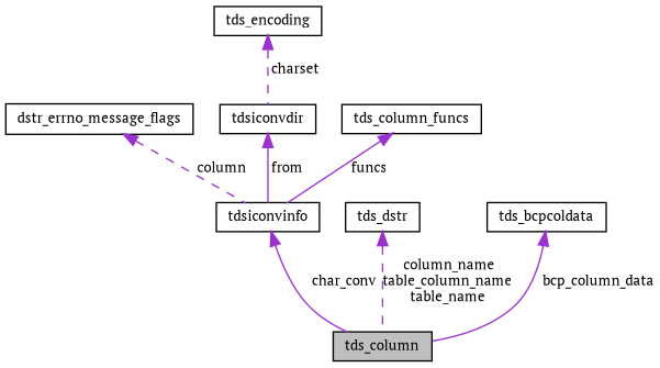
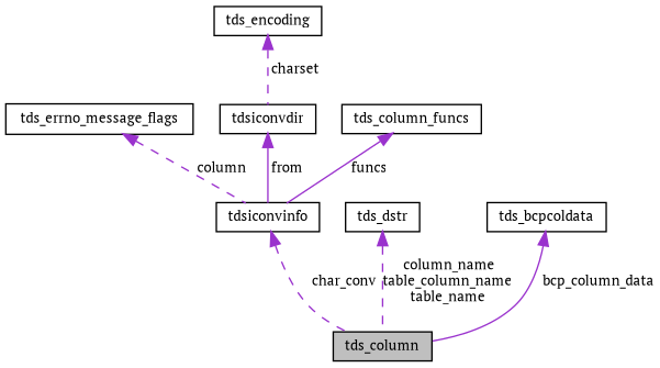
  digraph {
    fontname="PT Serif"
    node [color=black fillcolor=white fontname="PT Serif" fontsize=10 shape=record style=filled]
    edge [color=darkorchid3 dir=back fontname="PT Serif" fontsize=10 labelfontname=Helvetica labelfontsize=10 style=dashed]
    n1 [fillcolor=grey75 fontcolor=black height=0.2 label=tds_column width=0.4]
    n2 [height=0.2 label=tdsiconvinfo width=0.4]
-   n3 [height=0.2 label=dstr_errno_message_flags width=0.4]
+   n3 [height=0.2 label=tds_errno_message_flags width=0.4]
    n4 [height=0.2 label=tdsiconvdir width=0.4]
    n5 [height=0.2 label=tds_encoding width=0.4]
    n6 [height=0.2 label=tds_dstr width=0.4]
    n7 [height=0.2 label=tds_column_funcs width=0.4]
    n8 [height=0.2 label=tds_bcpcoldata width=0.4]
-   n2 -> n1 [label=" char_conv" style=solid]
+   n2 -> n1 [label=" char_conv"]
    n3 -> n2 [label=" column"]
    n4 -> n2 [label=" from" style=solid]
    n5 -> n4 [label=" charset"]
    n6 -> n1 [label=" column_name\ntable_column_name\ntable_name"]
    n7 -> n2 [label=" funcs" style=solid]
    n8 -> n1 [label=" bcp_column_data" style=solid]
  }
